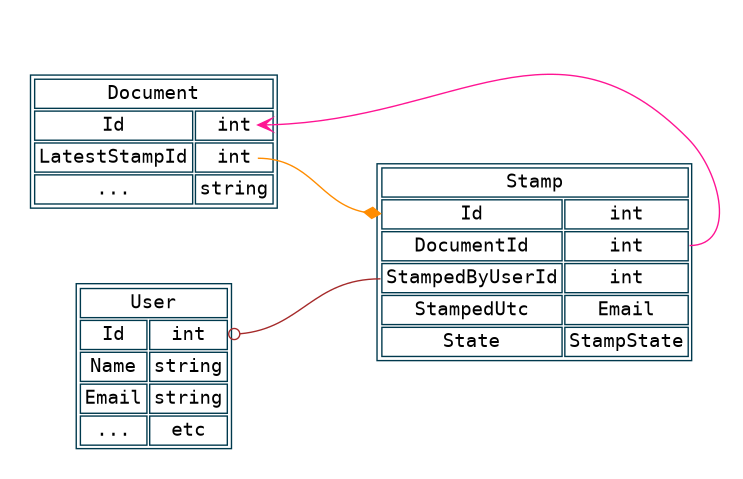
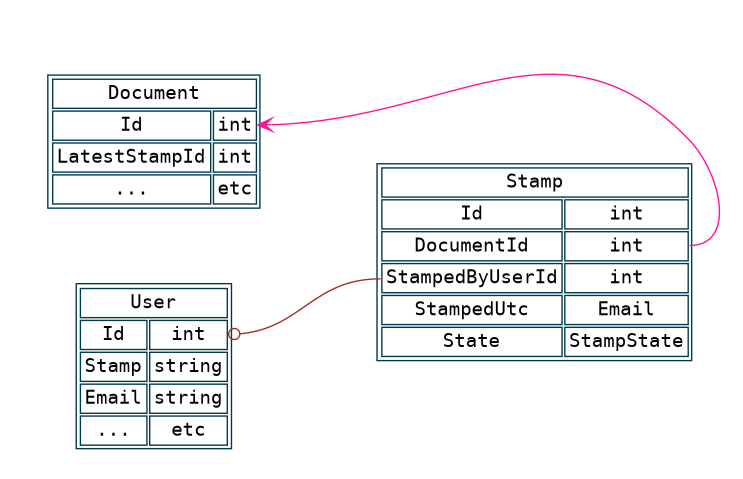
  digraph {
    rankdir=RL
    node [color="#00394d" fontname=Consolas margin=0.25 shape=plaintext]
    edge [headport=id]
-   n1 [label=< <TABLE> <TR><TD COLSPAN="2">User</TD></TR> <TR><TD>Id</TD><TD PORT="id">int</TD></TR> <TR><TD>Name</TD><TD>string</TD></TR> <TR><TD>Email</TD><TD>string</TD></TR> <TR><TD>...</TD><TD>etc</TD></TR> </TABLE> >]
-   n2 [label=< <TABLE> <TR><TD COLSPAN="2">Document</TD></TR> <TR><TD>Id</TD><TD PORT="id">int</TD></TR> <TR><TD>LatestStampId</TD><TD PORT="lid">int</TD></TR> <TR><TD>...</TD><TD>string</TD></TR> </TABLE> >]
+   n1 [label=< <TABLE> <TR><TD COLSPAN="2">User</TD></TR> <TR><TD>Id</TD><TD PORT="id">int</TD></TR> <TR><TD>Stamp</TD><TD>string</TD></TR> <TR><TD>Email</TD><TD>string</TD></TR> <TR><TD>...</TD><TD>etc</TD></TR> </TABLE> >]
+   n2 [label=< <TABLE> <TR><TD COLSPAN="2">Document</TD></TR> <TR><TD>Id</TD><TD PORT="id">int</TD></TR> <TR><TD>LatestStampId</TD><TD PORT="lid">int</TD></TR> <TR><TD>...</TD><TD>etc</TD></TR> </TABLE> >]
    n3 [label=< <TABLE> <TR><TD COLSPAN="2">Stamp</TD></TR> <TR><TD PORT="id">Id</TD><TD>int</TD></TR> <TR><TD>DocumentId</TD><TD PORT="did">int</TD></TR> <TR><TD PORT="uid">StampedByUserId</TD><TD>int</TD></TR> <TR><TD>StampedUtc</TD><TD>Email</TD></TR> <TR><TD>State</TD><TD>StampState</TD></TR> </TABLE> >]
-   n2 -> n3 [arrowhead=diamond color=darkorange constraint=false tailport=lid]
    n3 -> n1 [arrowhead=odot color=brown tailport=uid]
    n3 -> n2 [arrowhead=vee color=deeppink tailport=did]
  }
